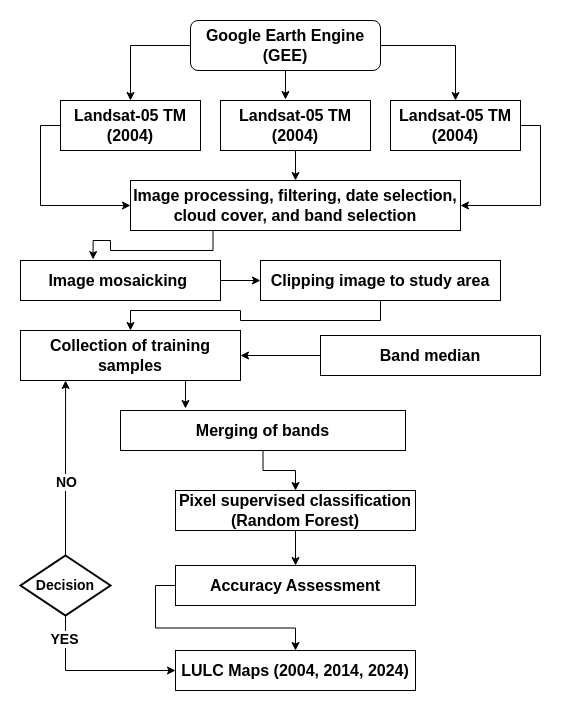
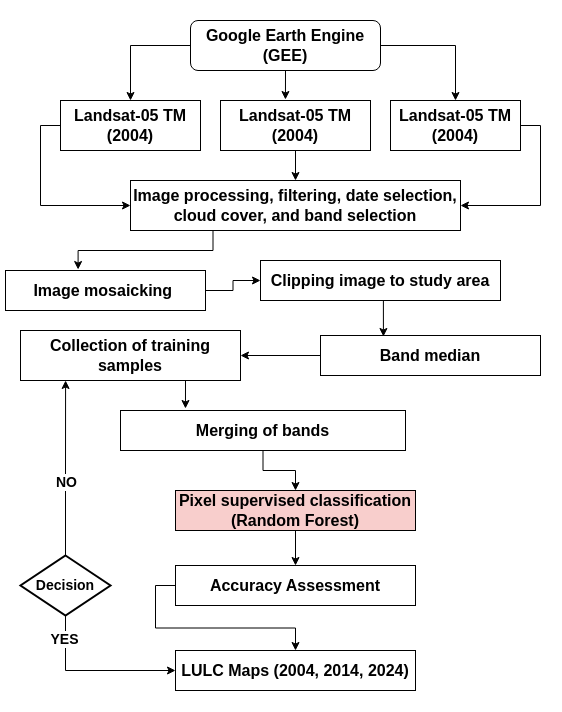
  <mxCell id="0" />
  <mxCell id="1" parent="0" />
  <mxCell id="2" style="edgeStyle=orthogonalEdgeStyle;rounded=0;orthogonalLoop=1;jettySize=auto;html=1;exitX=1;exitY=0.5;exitDx=0;exitDy=0;" edge="1" parent="1" source="4" target="10"><mxGeometry relative="1" as="geometry" /></mxCell>
  <mxCell id="3" style="edgeStyle=orthogonalEdgeStyle;rounded=0;orthogonalLoop=1;jettySize=auto;html=1;exitX=0;exitY=0.5;exitDx=0;exitDy=0;entryX=0.5;entryY=0;entryDx=0;entryDy=0;" edge="1" parent="1" source="4" target="6"><mxGeometry relative="1" as="geometry" /></mxCell>
  <mxCell id="4" value="&lt;b&gt;&lt;font style=&quot;font-size: 16px;&quot;&gt;Google Earth Engine (GEE)&lt;/font&gt;&lt;/b&gt;" style="whiteSpace=wrap;html=1;rounded=1;" vertex="1" parent="1"><mxGeometry x="190" y="20" width="190" height="50" as="geometry" /></mxCell>
  <mxCell id="5" style="edgeStyle=orthogonalEdgeStyle;rounded=0;orthogonalLoop=1;jettySize=auto;html=1;exitX=0;exitY=0.5;exitDx=0;exitDy=0;entryX=0;entryY=0.5;entryDx=0;entryDy=0;" edge="1" parent="1" source="6" target="12"><mxGeometry relative="1" as="geometry" /></mxCell>
  <mxCell id="6" value="&lt;b&gt;&lt;font style=&quot;font-size: 16px;&quot;&gt;Landsat-05 TM&lt;br&gt;(2004)&lt;/font&gt;&lt;/b&gt;" style="rounded=0;whiteSpace=wrap;html=1;" vertex="1" parent="1"><mxGeometry x="60" y="100" width="140" height="50" as="geometry" /></mxCell>
  <mxCell id="7" style="edgeStyle=orthogonalEdgeStyle;rounded=0;orthogonalLoop=1;jettySize=auto;html=1;exitX=0.5;exitY=1;exitDx=0;exitDy=0;entryX=0.5;entryY=0;entryDx=0;entryDy=0;" edge="1" parent="1" source="8" target="12"><mxGeometry relative="1" as="geometry" /></mxCell>
  <mxCell id="8" value="&lt;b&gt;&lt;font style=&quot;font-size: 16px;&quot;&gt;Landsat-05 TM&lt;br&gt;(2004)&lt;/font&gt;&lt;/b&gt;" style="rounded=0;whiteSpace=wrap;html=1;" vertex="1" parent="1"><mxGeometry x="220" y="100" width="150" height="50" as="geometry" /></mxCell>
  <mxCell id="9" style="edgeStyle=orthogonalEdgeStyle;rounded=0;orthogonalLoop=1;jettySize=auto;html=1;exitX=1;exitY=0.5;exitDx=0;exitDy=0;entryX=1;entryY=0.5;entryDx=0;entryDy=0;" edge="1" parent="1" source="10" target="12"><mxGeometry relative="1" as="geometry" /></mxCell>
  <mxCell id="10" value="&lt;b&gt;&lt;font style=&quot;font-size: 16px;&quot;&gt;Landsat-05 TM&lt;br&gt;(2004)&lt;/font&gt;&lt;/b&gt;" style="rounded=0;whiteSpace=wrap;html=1;" vertex="1" parent="1"><mxGeometry x="390" y="100" width="130" height="50" as="geometry" /></mxCell>
  <mxCell id="11" style="edgeStyle=orthogonalEdgeStyle;rounded=0;orthogonalLoop=1;jettySize=auto;html=1;exitX=0.5;exitY=1;exitDx=0;exitDy=0;entryX=0.433;entryY=-0.02;entryDx=0;entryDy=0;entryPerimeter=0;" edge="1" parent="1" source="4" target="8"><mxGeometry relative="1" as="geometry" /></mxCell>
  <mxCell id="12" value="&lt;b&gt;&lt;font style=&quot;font-size: 16px;&quot;&gt;Image processing, filtering, date selection, cloud cover, and band selection&lt;/font&gt;&lt;/b&gt;" style="rounded=0;whiteSpace=wrap;html=1;" vertex="1" parent="1"><mxGeometry x="130" y="180" width="330" height="50" as="geometry" /></mxCell>
  <mxCell id="13" style="edgeStyle=orthogonalEdgeStyle;rounded=0;orthogonalLoop=1;jettySize=auto;html=1;exitX=1;exitY=0.5;exitDx=0;exitDy=0;entryX=0;entryY=0.5;entryDx=0;entryDy=0;" edge="1" parent="1" source="14" target="15"><mxGeometry relative="1" as="geometry" /></mxCell>
- <mxCell id="14" value="&lt;span style=&quot;font-size: 16px;&quot;&gt;&lt;b&gt;Image mosaicking&amp;nbsp;&lt;/b&gt;&lt;/span&gt;" style="rounded=0;whiteSpace=wrap;html=1;" vertex="1" parent="1"><mxGeometry x="20" y="260" width="200" height="40" as="geometry" /></mxCell>
+ <mxCell id="14" value="&lt;span style=&quot;font-size: 16px;&quot;&gt;&lt;b&gt;Image mosaicking&amp;nbsp;&lt;/b&gt;&lt;/span&gt;" style="rounded=0;whiteSpace=wrap;html=1;" vertex="1" parent="1"><mxGeometry x="5" y="270" width="200" height="40" as="geometry" /></mxCell>
  <mxCell id="15" value="&lt;span style=&quot;font-size: 16px;&quot;&gt;&lt;b&gt;Clipping image to study area&lt;/b&gt;&lt;/span&gt;" style="rounded=0;whiteSpace=wrap;html=1;" vertex="1" parent="1"><mxGeometry x="260" y="260" width="240" height="40" as="geometry" /></mxCell>
  <mxCell id="16" style="edgeStyle=orthogonalEdgeStyle;rounded=0;orthogonalLoop=1;jettySize=auto;html=1;exitX=0;exitY=0.5;exitDx=0;exitDy=0;entryX=1;entryY=0.5;entryDx=0;entryDy=0;" edge="1" parent="1" source="17" target="18"><mxGeometry relative="1" as="geometry" /></mxCell>
  <mxCell id="17" value="&lt;span style=&quot;font-size: 16px;&quot;&gt;&lt;b&gt;Band median&lt;/b&gt;&lt;/span&gt;" style="rounded=0;whiteSpace=wrap;html=1;" vertex="1" parent="1"><mxGeometry x="320" y="335" width="220" height="40" as="geometry" /></mxCell>
  <mxCell id="18" value="&lt;span style=&quot;font-size: 16px;&quot;&gt;&lt;b&gt;Collection of training samples&lt;/b&gt;&lt;/span&gt;" style="rounded=0;whiteSpace=wrap;html=1;" vertex="1" parent="1"><mxGeometry x="20" y="330" width="220" height="50" as="geometry" /></mxCell>
  <mxCell id="19" style="edgeStyle=orthogonalEdgeStyle;rounded=0;orthogonalLoop=1;jettySize=auto;html=1;exitX=0.5;exitY=1;exitDx=0;exitDy=0;" edge="1" parent="1" source="20" target="22"><mxGeometry relative="1" as="geometry" /></mxCell>
  <mxCell id="20" value="&lt;span style=&quot;font-size: 16px;&quot;&gt;&lt;b&gt;Merging of bands&lt;/b&gt;&lt;/span&gt;" style="rounded=0;whiteSpace=wrap;html=1;" vertex="1" parent="1"><mxGeometry x="120" y="410" width="285" height="40" as="geometry" /></mxCell>
  <mxCell id="21" style="edgeStyle=orthogonalEdgeStyle;rounded=0;orthogonalLoop=1;jettySize=auto;html=1;exitX=0.5;exitY=1;exitDx=0;exitDy=0;entryX=0.5;entryY=0;entryDx=0;entryDy=0;" edge="1" parent="1" source="22" target="28"><mxGeometry relative="1" as="geometry" /></mxCell>
- <mxCell id="22" value="&lt;span style=&quot;font-size: 16px;&quot;&gt;&lt;b&gt;Pixel supervised classification&lt;/b&gt;&lt;/span&gt;&lt;div&gt;&lt;span style=&quot;font-size: 16px;&quot;&gt;&lt;b&gt;(Random Forest)&lt;/b&gt;&lt;/span&gt;&lt;/div&gt;" style="rounded=0;whiteSpace=wrap;html=1;" vertex="1" parent="1"><mxGeometry x="175" y="490" width="240" height="40" as="geometry" /></mxCell>
+ <mxCell id="22" value="&lt;span style=&quot;font-size: 16px;&quot;&gt;&lt;b&gt;Pixel supervised classification&lt;/b&gt;&lt;/span&gt;&lt;div&gt;&lt;span style=&quot;font-size: 16px;&quot;&gt;&lt;b&gt;(Random Forest)&lt;/b&gt;&lt;/span&gt;&lt;/div&gt;" style="rounded=0;whiteSpace=wrap;html=1;fillColor=#f8cecc;" vertex="1" parent="1"><mxGeometry x="175" y="490" width="240" height="40" as="geometry" /></mxCell>
  <mxCell id="23" style="edgeStyle=orthogonalEdgeStyle;rounded=0;orthogonalLoop=1;jettySize=auto;html=1;exitX=0.25;exitY=1;exitDx=0;exitDy=0;entryX=0.363;entryY=-0.025;entryDx=0;entryDy=0;entryPerimeter=0;" edge="1" parent="1" source="12" target="14"><mxGeometry relative="1" as="geometry" /></mxCell>
  <mxCell id="24" style="edgeStyle=orthogonalEdgeStyle;rounded=0;orthogonalLoop=1;jettySize=auto;html=1;exitX=0.75;exitY=1;exitDx=0;exitDy=0;entryX=0.228;entryY=-0.05;entryDx=0;entryDy=0;entryPerimeter=0;" edge="1" parent="1" source="18" target="20"><mxGeometry relative="1" as="geometry" /></mxCell>
  <mxCell id="25" style="edgeStyle=orthogonalEdgeStyle;rounded=0;orthogonalLoop=1;jettySize=auto;html=1;exitX=0.5;exitY=1;exitDx=0;exitDy=0;exitPerimeter=0;entryX=0;entryY=0.5;entryDx=0;entryDy=0;" edge="1" parent="1" source="27" target="31"><mxGeometry relative="1" as="geometry" /></mxCell>
  <mxCell id="26" value="&lt;font style=&quot;font-size: 14px;&quot;&gt;&lt;b&gt;YES&lt;/b&gt;&lt;/font&gt;" style="edgeLabel;html=1;align=center;verticalAlign=middle;resizable=0;points=[];" vertex="1" connectable="0" parent="25"><mxGeometry x="-0.721" y="-2" relative="1" as="geometry"><mxPoint as="offset" /></mxGeometry></mxCell>
  <mxCell id="27" value="&lt;b&gt;&lt;font style=&quot;font-size: 14px;&quot;&gt;Decision&lt;/font&gt;&lt;/b&gt;" style="strokeWidth=2;html=1;shape=mxgraph.flowchart.decision;whiteSpace=wrap;" vertex="1" parent="1"><mxGeometry x="20" y="555" width="90" height="60" as="geometry" /></mxCell>
  <mxCell id="28" value="&lt;span style=&quot;font-size: 16px;&quot;&gt;&lt;b&gt;Accuracy Assessment&lt;/b&gt;&lt;/span&gt;" style="rounded=0;whiteSpace=wrap;html=1;" vertex="1" parent="1"><mxGeometry x="175" y="565" width="240" height="40" as="geometry" /></mxCell>
  <mxCell id="29" style="edgeStyle=orthogonalEdgeStyle;rounded=0;orthogonalLoop=1;jettySize=auto;html=1;exitX=0.5;exitY=0;exitDx=0;exitDy=0;exitPerimeter=0;entryX=0.205;entryY=1;entryDx=0;entryDy=0;entryPerimeter=0;" edge="1" parent="1" source="27" target="18"><mxGeometry relative="1" as="geometry" /></mxCell>
  <mxCell id="30" value="&lt;b&gt;&lt;font style=&quot;font-size: 14px;&quot;&gt;NO&lt;/font&gt;&lt;/b&gt;" style="edgeLabel;html=1;align=center;verticalAlign=middle;resizable=0;points=[];" vertex="1" connectable="0" parent="29"><mxGeometry x="-0.155" relative="1" as="geometry"><mxPoint as="offset" /></mxGeometry></mxCell>
  <mxCell id="31" value="&lt;span style=&quot;font-size: 16px;&quot;&gt;&lt;b&gt;LULC Maps (2004, 2014, 2024)&lt;/b&gt;&lt;/span&gt;" style="rounded=0;whiteSpace=wrap;html=1;" vertex="1" parent="1"><mxGeometry x="175" y="650" width="240" height="40" as="geometry" /></mxCell>
  <mxCell id="32" style="edgeStyle=orthogonalEdgeStyle;rounded=0;orthogonalLoop=1;jettySize=auto;html=1;exitX=0;exitY=0.5;exitDx=0;exitDy=0;" edge="1" parent="1" source="28" target="31"><mxGeometry relative="1" as="geometry" /></mxCell>
- <mxCell id="33" style="edgeStyle=orthogonalEdgeStyle;rounded=0;orthogonalLoop=1;jettySize=auto;html=1;exitX=0.5;exitY=1;exitDx=0;exitDy=0;" edge="1" parent="1" source="15" target="18"><mxGeometry relative="1" as="geometry" /></mxCell>
+ <mxCell id="33" style="edgeStyle=orthogonalEdgeStyle;rounded=0;orthogonalLoop=1;jettySize=auto;html=1;exitX=0.5;exitY=1;exitDx=0;exitDy=0;entryX=0.286;entryY=0.025;entryDx=0;entryDy=0;entryPerimeter=0;" edge="1" parent="1" source="15" target="17"><mxGeometry relative="1" as="geometry" /></mxCell>
